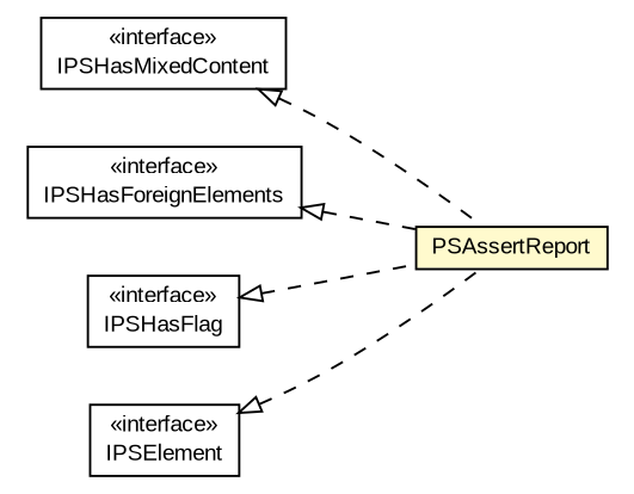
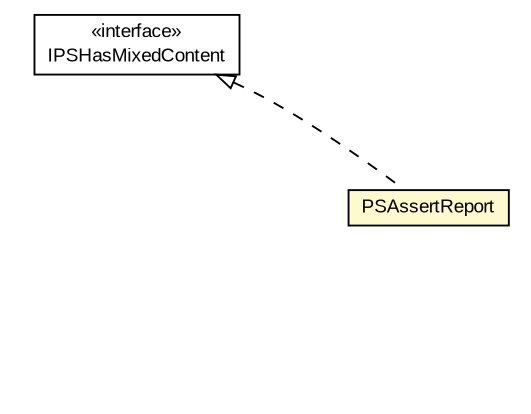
  digraph {
    nodesep=0.25
    rankdir=LR
    ranksep=0.5
    node [fontcolor=black fontname=arial fontsize=10.0 shape=plaintext]
    edge [arrowtail=empty dir=back fontname=arial fontsize=10 headport=p labelfontname=arial labelfontsize=10 style=dashed tailport=p]
    n1 [label=<<table title="com.helger.schematron.pure.model.PSAssertReport" border="0" cellborder="1" cellspacing="0" cellpadding="2" port="p" bgcolor="lemonChiffon" href="./PSAssertReport.html"> 		<tr><td><table border="0" cellspacing="0" cellpadding="1"> <tr><td align="center" balign="center"> PSAssertReport </td></tr> 		</table></td></tr> 		</table>>]
    n2 [label=<<table title="com.helger.schematron.pure.model.IPSHasMixedContent" border="0" cellborder="1" cellspacing="0" cellpadding="2" port="p" href="./IPSHasMixedContent.html"> 		<tr><td><table border="0" cellspacing="0" cellpadding="1"> <tr><td align="center" balign="center"> &#171;interface&#187; </td></tr> <tr><td align="center" balign="center"> IPSHasMixedContent </td></tr> 		</table></td></tr> 		</table>>]
-   n3 [label=<<table title="com.helger.schematron.pure.model.IPSHasForeignElements" border="0" cellborder="1" cellspacing="0" cellpadding="2" port="p" href="./IPSHasForeignElements.html"> 		<tr><td><table border="0" cellspacing="0" cellpadding="1"> <tr><td align="center" balign="center"> &#171;interface&#187; </td></tr> <tr><td align="center" balign="center"> IPSHasForeignElements </td></tr> 		</table></td></tr> 		</table>>]
-   n4 [label=<<table title="com.helger.schematron.pure.model.IPSHasFlag" border="0" cellborder="1" cellspacing="0" cellpadding="2" port="p" href="./IPSHasFlag.html"> 		<tr><td><table border="0" cellspacing="0" cellpadding="1"> <tr><td align="center" balign="center"> &#171;interface&#187; </td></tr> <tr><td align="center" balign="center"> IPSHasFlag </td></tr> 		</table></td></tr> 		</table>>]
-   n5 [label=<<table title="com.helger.schematron.pure.model.IPSElement" border="0" cellborder="1" cellspacing="0" cellpadding="2" port="p" href="./IPSElement.html"> 		<tr><td><table border="0" cellspacing="0" cellpadding="1"> <tr><td align="center" balign="center"> &#171;interface&#187; </td></tr> <tr><td align="center" balign="center"> IPSElement </td></tr> 		</table></td></tr> 		</table>>]
    n2 -> n1
-   n3 -> n1
-   n4 -> n1
-   n5 -> n1
  }
